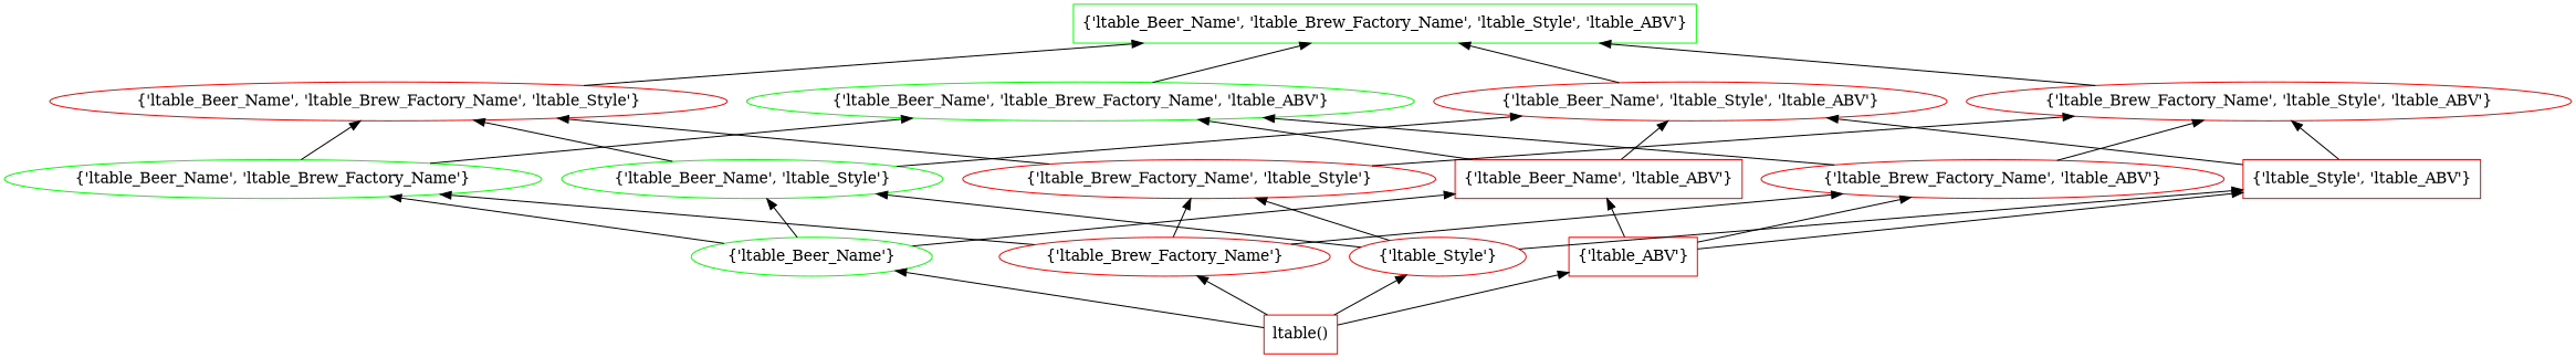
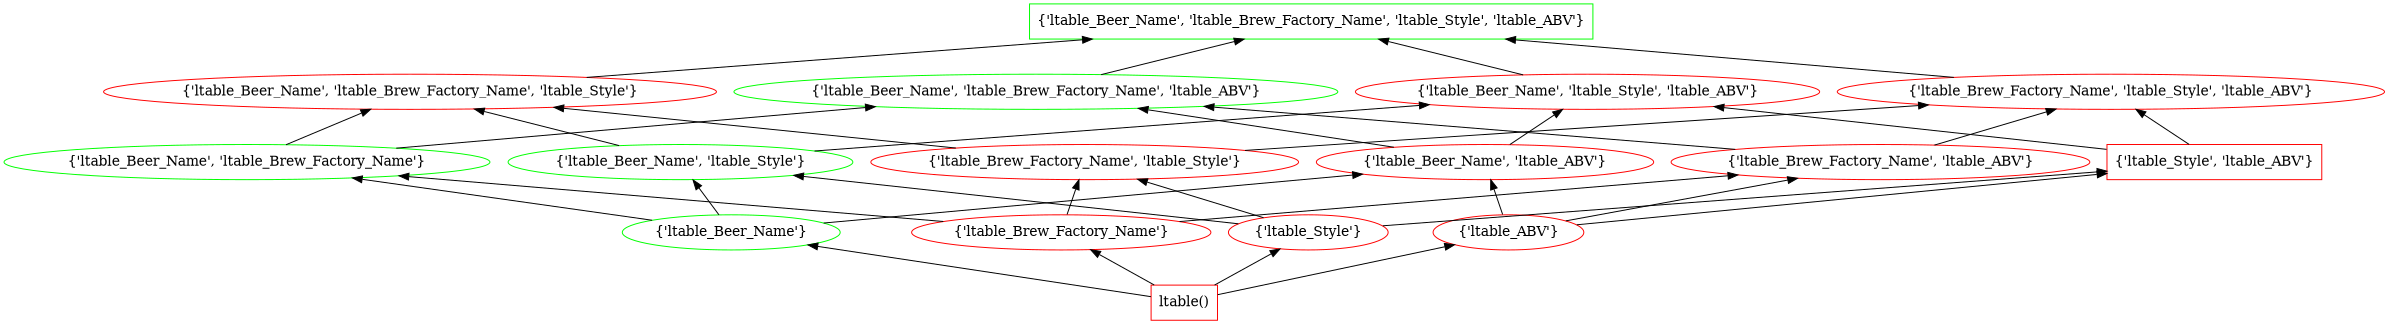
  digraph {
    rankdir=BT
    splines=line
    node [color=red]
    "{'ltable_Beer_Name', 'ltable_Brew_Factory_Name', 'ltable_Style', 'ltable_ABV'}" [color=green shape=box]
    n2 [label="ltable()" shape=box]
    "{'ltable_Beer_Name'}" [color=green]
    "{'ltable_Brew_Factory_Name'}"
    "{'ltable_Style'}"
-   "{'ltable_ABV'}" [shape=box]
+   "{'ltable_ABV'}"
    "{'ltable_Beer_Name', 'ltable_Brew_Factory_Name'}" [color=green]
    "{'ltable_Beer_Name', 'ltable_Style'}" [color=green]
-   "{'ltable_Beer_Name', 'ltable_ABV'}" [shape=box]
+   "{'ltable_Beer_Name', 'ltable_ABV'}"
    "{'ltable_Brew_Factory_Name', 'ltable_Style'}"
    "{'ltable_Brew_Factory_Name', 'ltable_ABV'}"
    "{'ltable_Style', 'ltable_ABV'}" [shape=box]
    "{'ltable_Beer_Name', 'ltable_Brew_Factory_Name', 'ltable_Style'}"
    "{'ltable_Beer_Name', 'ltable_Brew_Factory_Name', 'ltable_ABV'}" [color=green]
    "{'ltable_Beer_Name', 'ltable_Style', 'ltable_ABV'}"
    "{'ltable_Brew_Factory_Name', 'ltable_Style', 'ltable_ABV'}"
    n2 -> "{'ltable_Beer_Name'}"
    n2 -> "{'ltable_Brew_Factory_Name'}"
    n2 -> "{'ltable_Style'}"
    n2 -> "{'ltable_ABV'}"
    "{'ltable_Beer_Name'}" -> "{'ltable_Beer_Name', 'ltable_Brew_Factory_Name'}"
    "{'ltable_Beer_Name'}" -> "{'ltable_Beer_Name', 'ltable_Style'}"
    "{'ltable_Beer_Name'}" -> "{'ltable_Beer_Name', 'ltable_ABV'}"
    "{'ltable_Brew_Factory_Name'}" -> "{'ltable_Beer_Name', 'ltable_Brew_Factory_Name'}"
    "{'ltable_Brew_Factory_Name'}" -> "{'ltable_Brew_Factory_Name', 'ltable_Style'}"
    "{'ltable_Brew_Factory_Name'}" -> "{'ltable_Brew_Factory_Name', 'ltable_ABV'}"
    "{'ltable_Style'}" -> "{'ltable_Beer_Name', 'ltable_Style'}"
    "{'ltable_Style'}" -> "{'ltable_Brew_Factory_Name', 'ltable_Style'}"
    "{'ltable_Style'}" -> "{'ltable_Style', 'ltable_ABV'}"
    "{'ltable_ABV'}" -> "{'ltable_Beer_Name', 'ltable_ABV'}"
    "{'ltable_ABV'}" -> "{'ltable_Brew_Factory_Name', 'ltable_ABV'}"
    "{'ltable_ABV'}" -> "{'ltable_Style', 'ltable_ABV'}"
    "{'ltable_Beer_Name', 'ltable_Brew_Factory_Name'}" -> "{'ltable_Beer_Name', 'ltable_Brew_Factory_Name', 'ltable_Style'}"
    "{'ltable_Beer_Name', 'ltable_Brew_Factory_Name'}" -> "{'ltable_Beer_Name', 'ltable_Brew_Factory_Name', 'ltable_ABV'}"
    "{'ltable_Beer_Name', 'ltable_Style'}" -> "{'ltable_Beer_Name', 'ltable_Brew_Factory_Name', 'ltable_Style'}"
    "{'ltable_Beer_Name', 'ltable_Style'}" -> "{'ltable_Beer_Name', 'ltable_Style', 'ltable_ABV'}"
    "{'ltable_Beer_Name', 'ltable_ABV'}" -> "{'ltable_Beer_Name', 'ltable_Brew_Factory_Name', 'ltable_ABV'}"
    "{'ltable_Beer_Name', 'ltable_ABV'}" -> "{'ltable_Beer_Name', 'ltable_Style', 'ltable_ABV'}"
    "{'ltable_Brew_Factory_Name', 'ltable_Style'}" -> "{'ltable_Beer_Name', 'ltable_Brew_Factory_Name', 'ltable_Style'}"
    "{'ltable_Brew_Factory_Name', 'ltable_Style'}" -> "{'ltable_Brew_Factory_Name', 'ltable_Style', 'ltable_ABV'}"
    "{'ltable_Brew_Factory_Name', 'ltable_ABV'}" -> "{'ltable_Beer_Name', 'ltable_Brew_Factory_Name', 'ltable_ABV'}"
    "{'ltable_Brew_Factory_Name', 'ltable_ABV'}" -> "{'ltable_Brew_Factory_Name', 'ltable_Style', 'ltable_ABV'}"
    "{'ltable_Style', 'ltable_ABV'}" -> "{'ltable_Beer_Name', 'ltable_Style', 'ltable_ABV'}"
    "{'ltable_Style', 'ltable_ABV'}" -> "{'ltable_Brew_Factory_Name', 'ltable_Style', 'ltable_ABV'}"
    "{'ltable_Beer_Name', 'ltable_Brew_Factory_Name', 'ltable_Style'}" -> "{'ltable_Beer_Name', 'ltable_Brew_Factory_Name', 'ltable_Style', 'ltable_ABV'}"
    "{'ltable_Beer_Name', 'ltable_Brew_Factory_Name', 'ltable_ABV'}" -> "{'ltable_Beer_Name', 'ltable_Brew_Factory_Name', 'ltable_Style', 'ltable_ABV'}"
    "{'ltable_Beer_Name', 'ltable_Style', 'ltable_ABV'}" -> "{'ltable_Beer_Name', 'ltable_Brew_Factory_Name', 'ltable_Style', 'ltable_ABV'}"
    "{'ltable_Brew_Factory_Name', 'ltable_Style', 'ltable_ABV'}" -> "{'ltable_Beer_Name', 'ltable_Brew_Factory_Name', 'ltable_Style', 'ltable_ABV'}"
  }
